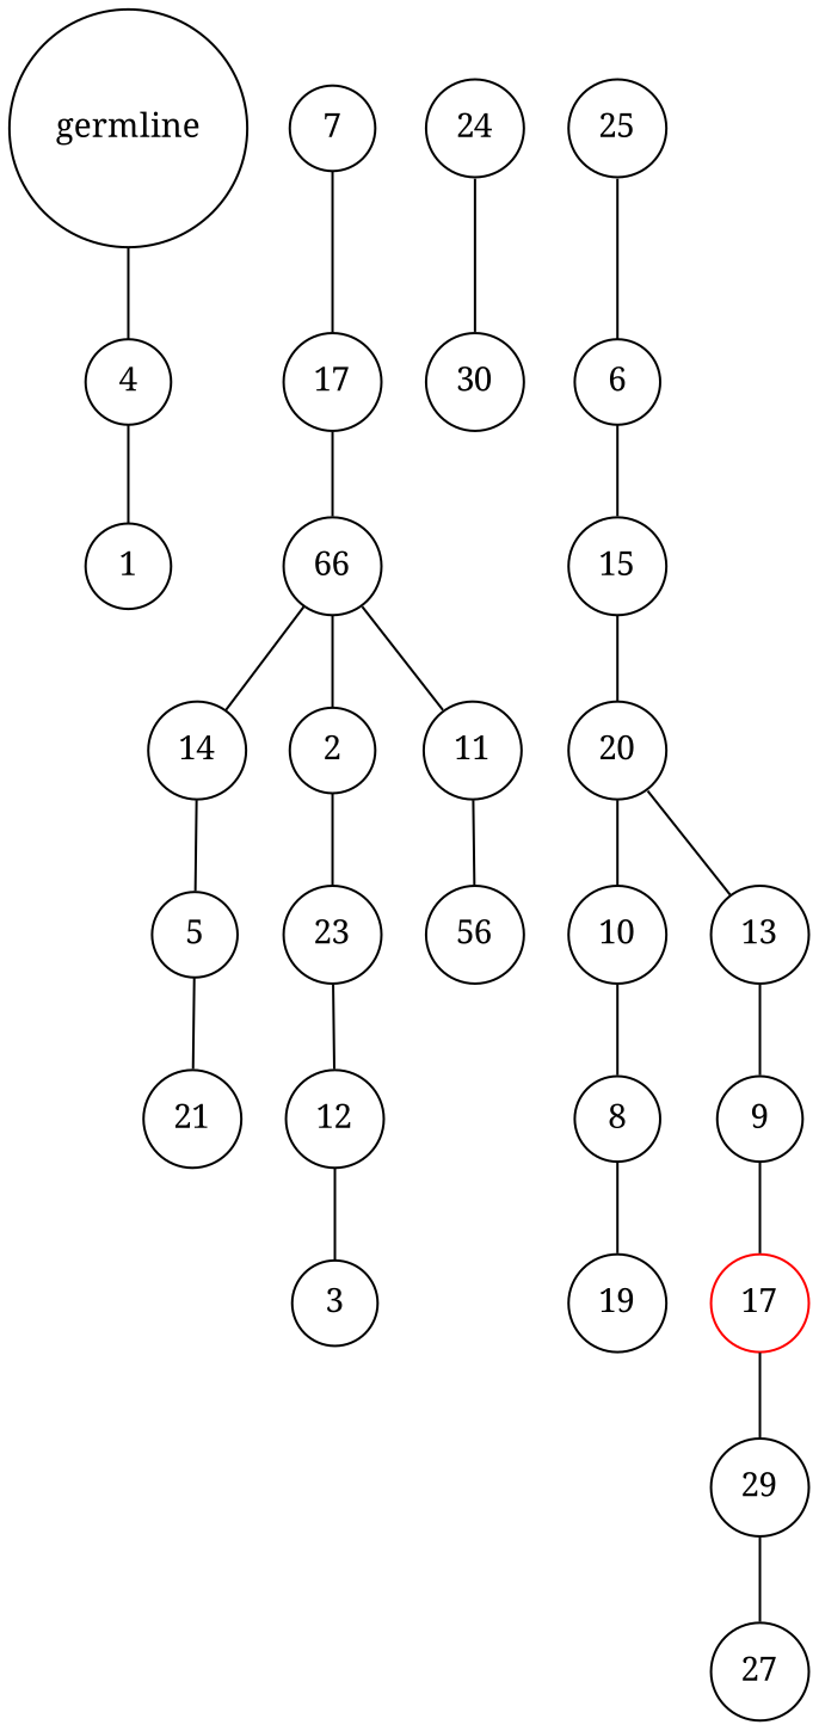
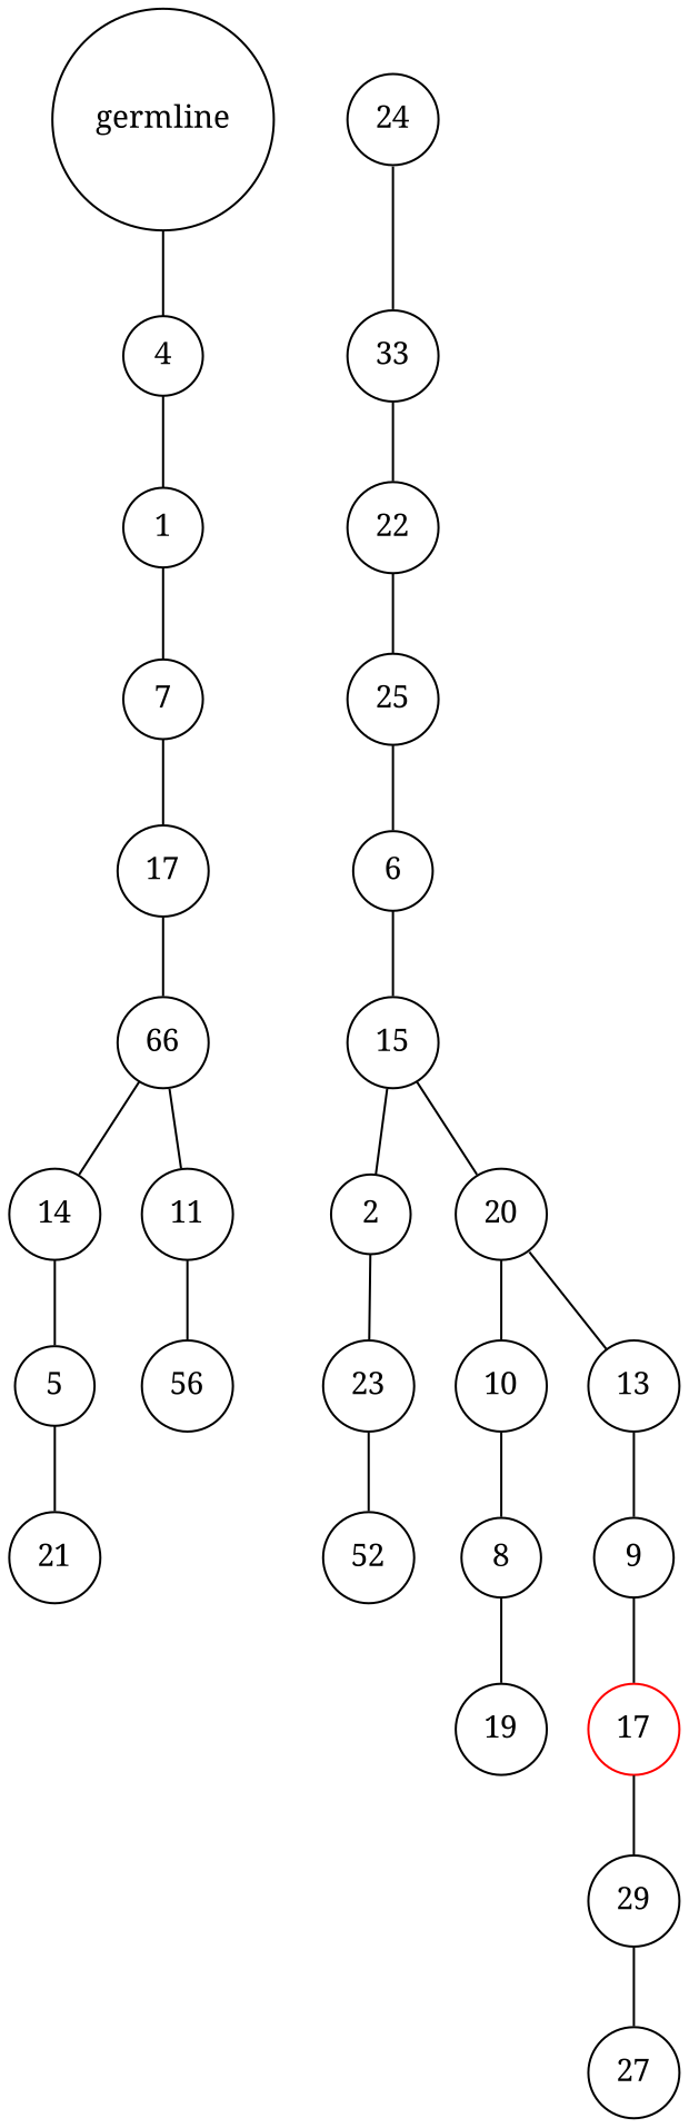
  graph {
    fontname="Noto Serif"
    rankdir=UD
    splines=line
    node [fontname="Noto Serif" shape=circle]
    edge [fontname="Noto Serif"]
    n1 [label=germline]
    n2 [label=4]
    n3 [label=1]
    n4 [label=7]
    n5 [label=17]
    n6 [label=66]
    n7 [label=14]
    n8 [label=2]
    n9 [label=11]
    n10 [label=5]
    n11 [label=23]
    n12 [label=56]
    n13 [label=21]
    n14 [label=24]
-   n15 [label=30]
+   n15 [label=33]
+   n16 [label=22]
    n17 [label=25]
    n18 [label=6]
    n19 [label=15]
    n20 [label=20]
    n21 [label=10]
    n22 [label=13]
    n23 [label=8]
    n24 [label=19]
    n25 [label=9]
    n26 [color=red label=17]
    n27 [label=29]
    n28 [label=27]
-   n29 [label=12]
-   n30 [label=3]
+   n29 [label=52]
    n1 -- n2
    n2 -- n3
+   n3 -- n4
    n4 -- n5
    n5 -- n6
    n6 -- n7
-   n6 -- n8
+   n19 -- n8
    n6 -- n9
    n7 -- n10
    n8 -- n11
    n9 -- n12
    n10 -- n13
    n11 -- n29
    n14 -- n15
+   n15 -- n16
+   n16 -- n17
    n17 -- n18
    n18 -- n19
    n19 -- n20
    n20 -- n21
    n20 -- n22
    n21 -- n23
    n22 -- n25
    n23 -- n24
    n25 -- n26
    n26 -- n27
    n27 -- n28
-   n29 -- n30
  }
